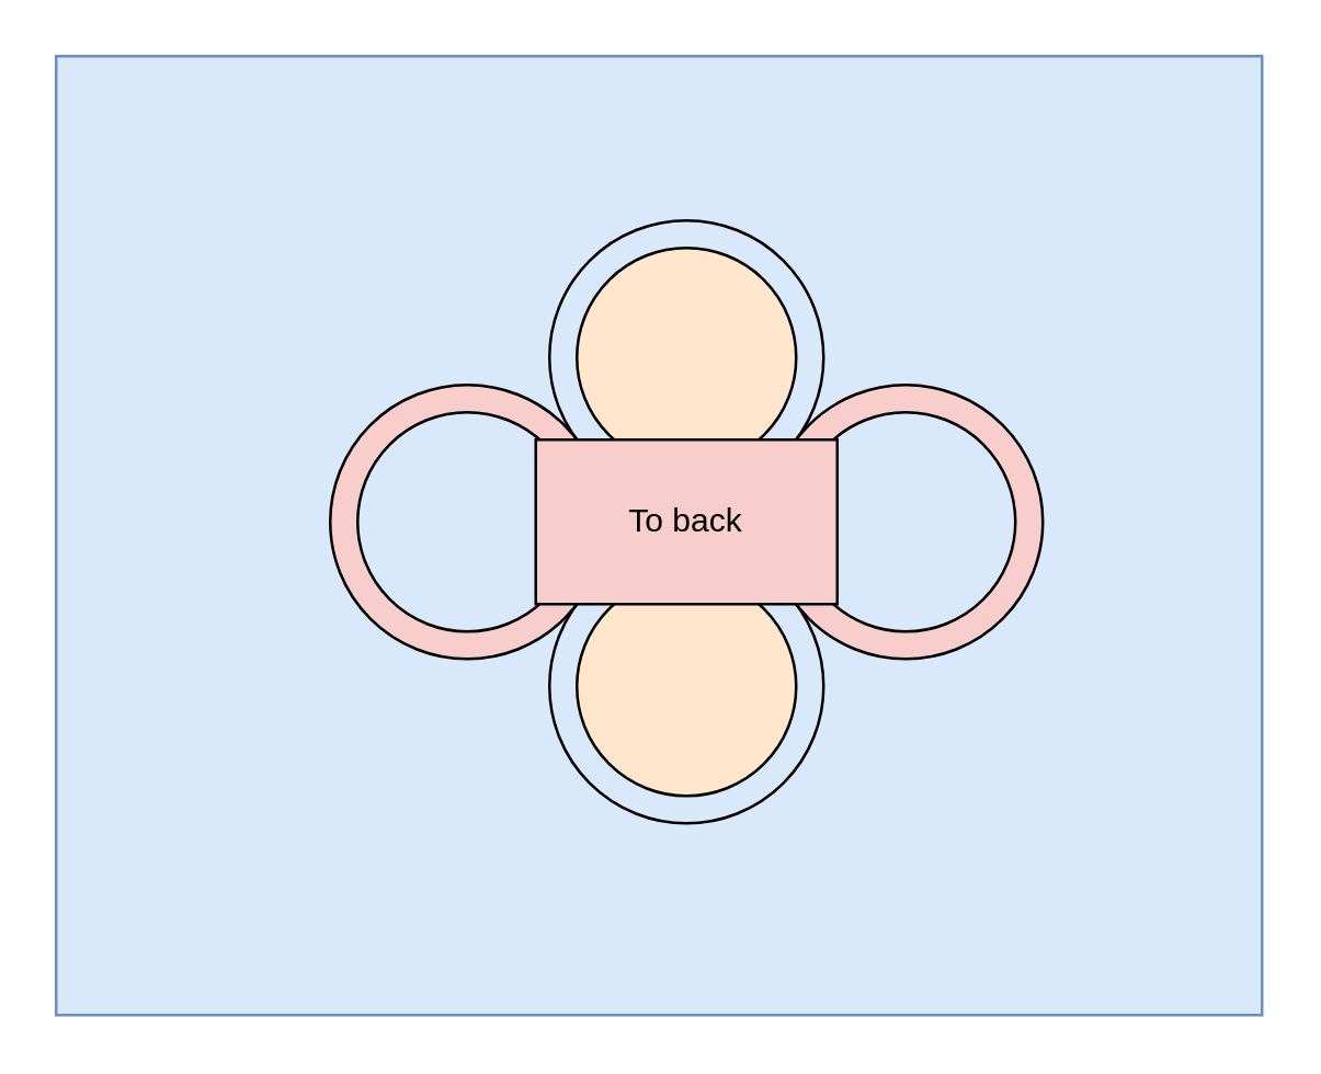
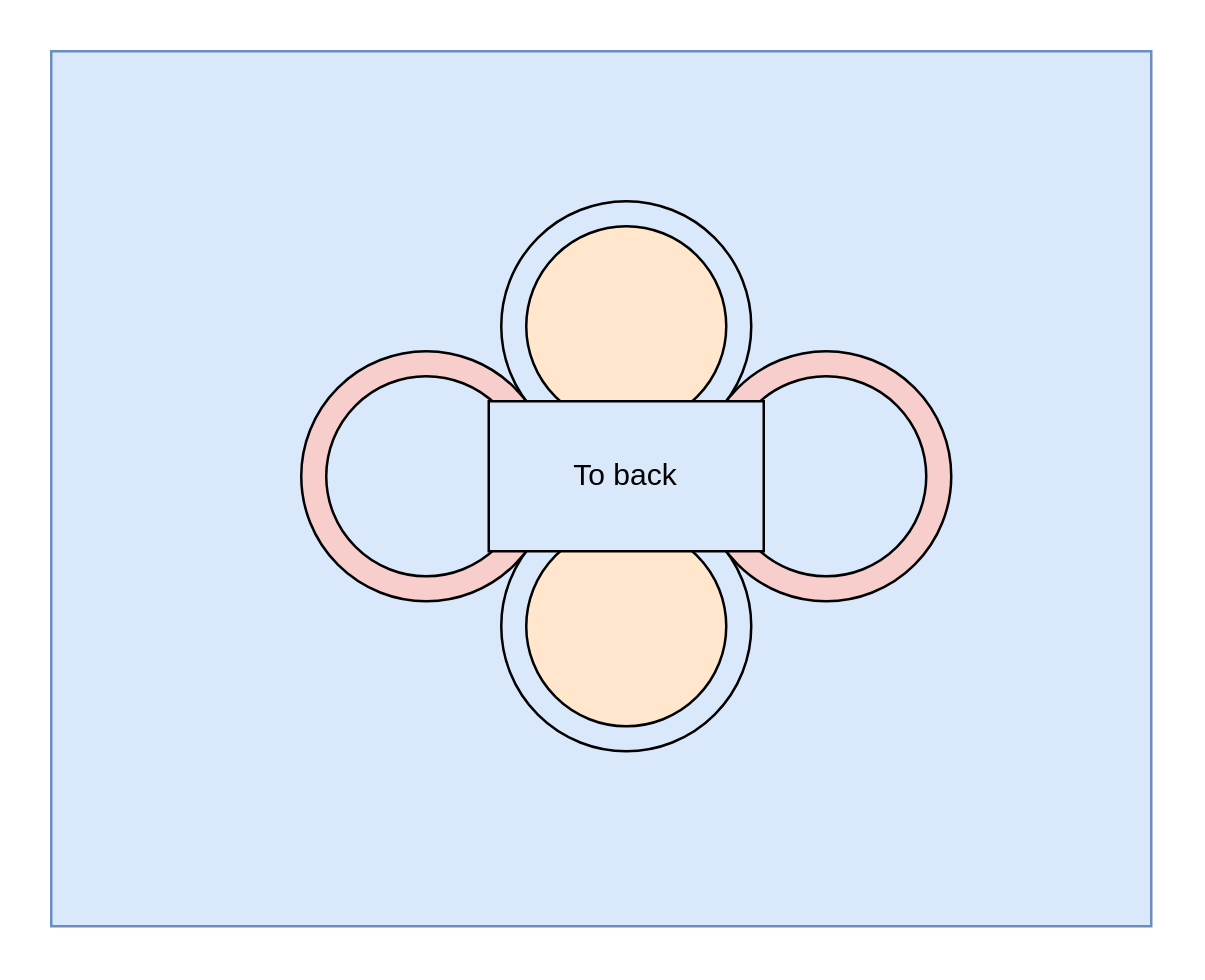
  <mxCell id="0" />
  <mxCell id="1" parent="0" />
  <mxCell id="2" value="" style="rounded=0;whiteSpace=wrap;html=1;fillColor=#dae8fc;strokeColor=#6c8ebf;" vertex="1" parent="1"><mxGeometry x="20" y="20" width="440" height="350" as="geometry" /></mxCell>
  <mxCell id="3" value="" style="ellipse;whiteSpace=wrap;html=1;aspect=fixed;fillColor=#dae8fc;strokeColor=default;" vertex="1" parent="1"><mxGeometry x="200" y="80" width="100" height="100" as="geometry" /></mxCell>
  <mxCell id="4" value="" style="ellipse;whiteSpace=wrap;html=1;aspect=fixed;fillColor=#ffe6cc;strokeColor=default;" vertex="1" parent="1"><mxGeometry x="210" y="90" width="80" height="80" as="geometry" /></mxCell>
  <mxCell id="5" value="" style="ellipse;whiteSpace=wrap;html=1;aspect=fixed;fillColor=#dae8fc;strokeColor=default;" vertex="1" parent="1"><mxGeometry x="200" y="200" width="100" height="100" as="geometry" /></mxCell>
  <mxCell id="6" value="" style="ellipse;whiteSpace=wrap;html=1;aspect=fixed;fillColor=#ffe6cc;strokeColor=default;" vertex="1" parent="1"><mxGeometry x="210" y="210" width="80" height="80" as="geometry" /></mxCell>
  <mxCell id="7" value="" style="ellipse;whiteSpace=wrap;html=1;aspect=fixed;fillColor=#f8cecc;strokeColor=default;" vertex="1" parent="1"><mxGeometry x="280" y="140" width="100" height="100" as="geometry" /></mxCell>
  <mxCell id="8" value="" style="ellipse;whiteSpace=wrap;html=1;aspect=fixed;fillColor=#dae8fc;strokeColor=default;" vertex="1" parent="1"><mxGeometry x="290" y="150" width="80" height="80" as="geometry" /></mxCell>
  <mxCell id="9" value="" style="ellipse;whiteSpace=wrap;html=1;aspect=fixed;fillColor=#f8cecc;strokeColor=default;" vertex="1" parent="1"><mxGeometry x="120" y="140" width="100" height="100" as="geometry" /></mxCell>
  <mxCell id="10" value="" style="ellipse;whiteSpace=wrap;html=1;aspect=fixed;fillColor=#dae8fc;strokeColor=default;" vertex="1" parent="1"><mxGeometry x="130" y="150" width="80" height="80" as="geometry" /></mxCell>
- <mxCell id="11" value="To back" style="rounded=0;whiteSpace=wrap;html=1;fillColor=#f8cecc;strokeColor=default;" vertex="1" parent="1"><mxGeometry x="195" y="160" width="110" height="60" as="geometry" /></mxCell>
+ <mxCell id="11" value="To back" style="rounded=0;whiteSpace=wrap;html=1;fillColor=#dae8fc;strokeColor=default;" vertex="1" parent="1"><mxGeometry x="195" y="160" width="110" height="60" as="geometry" /></mxCell>
